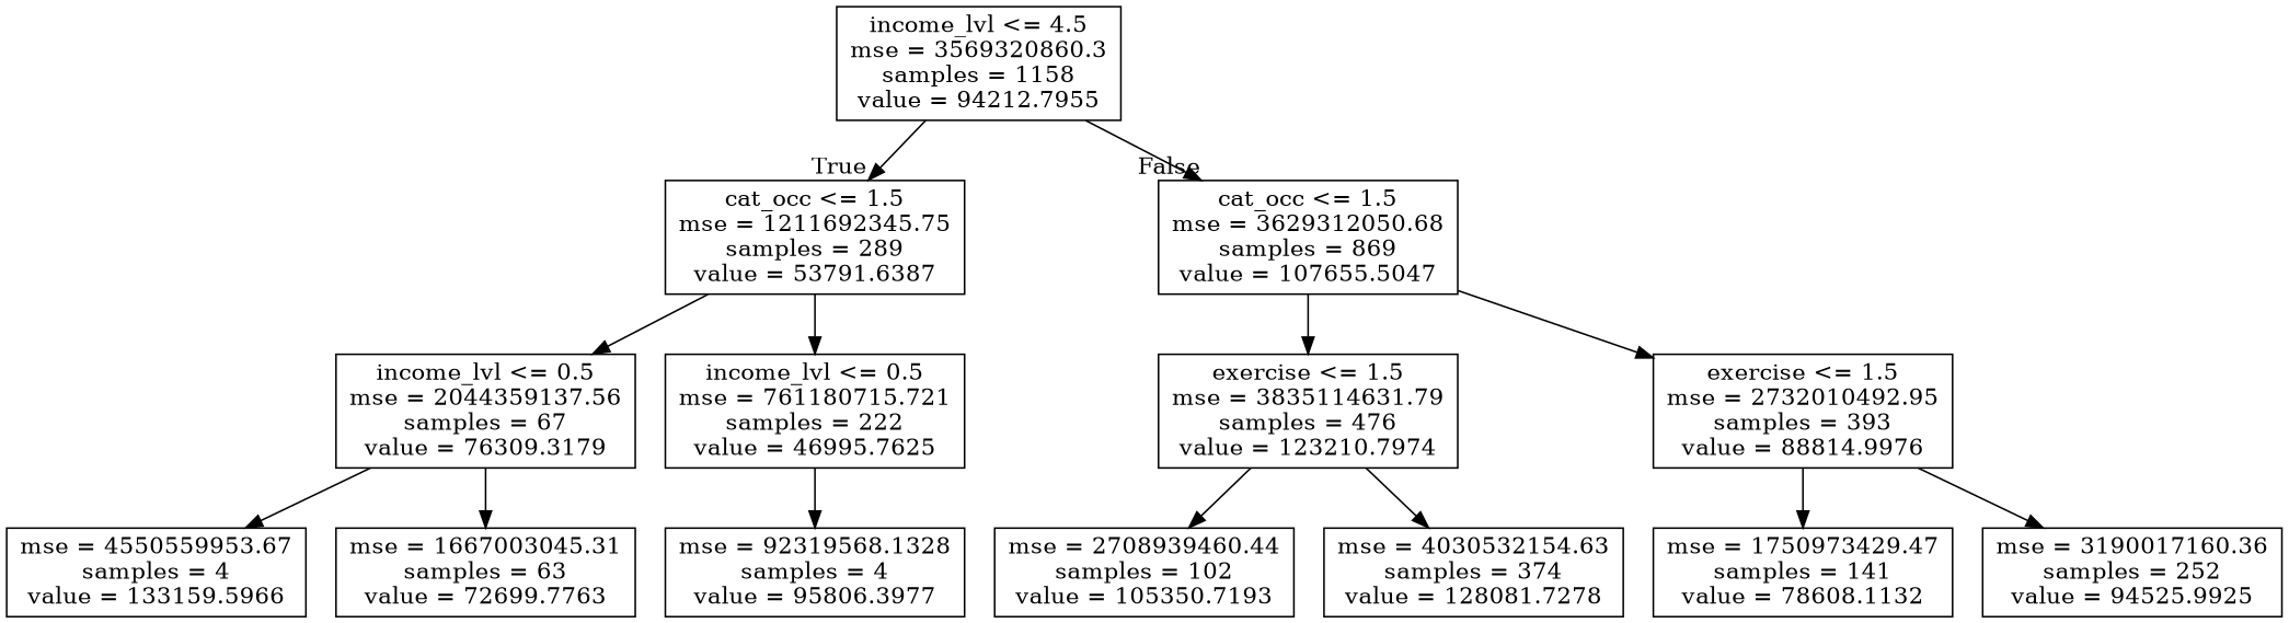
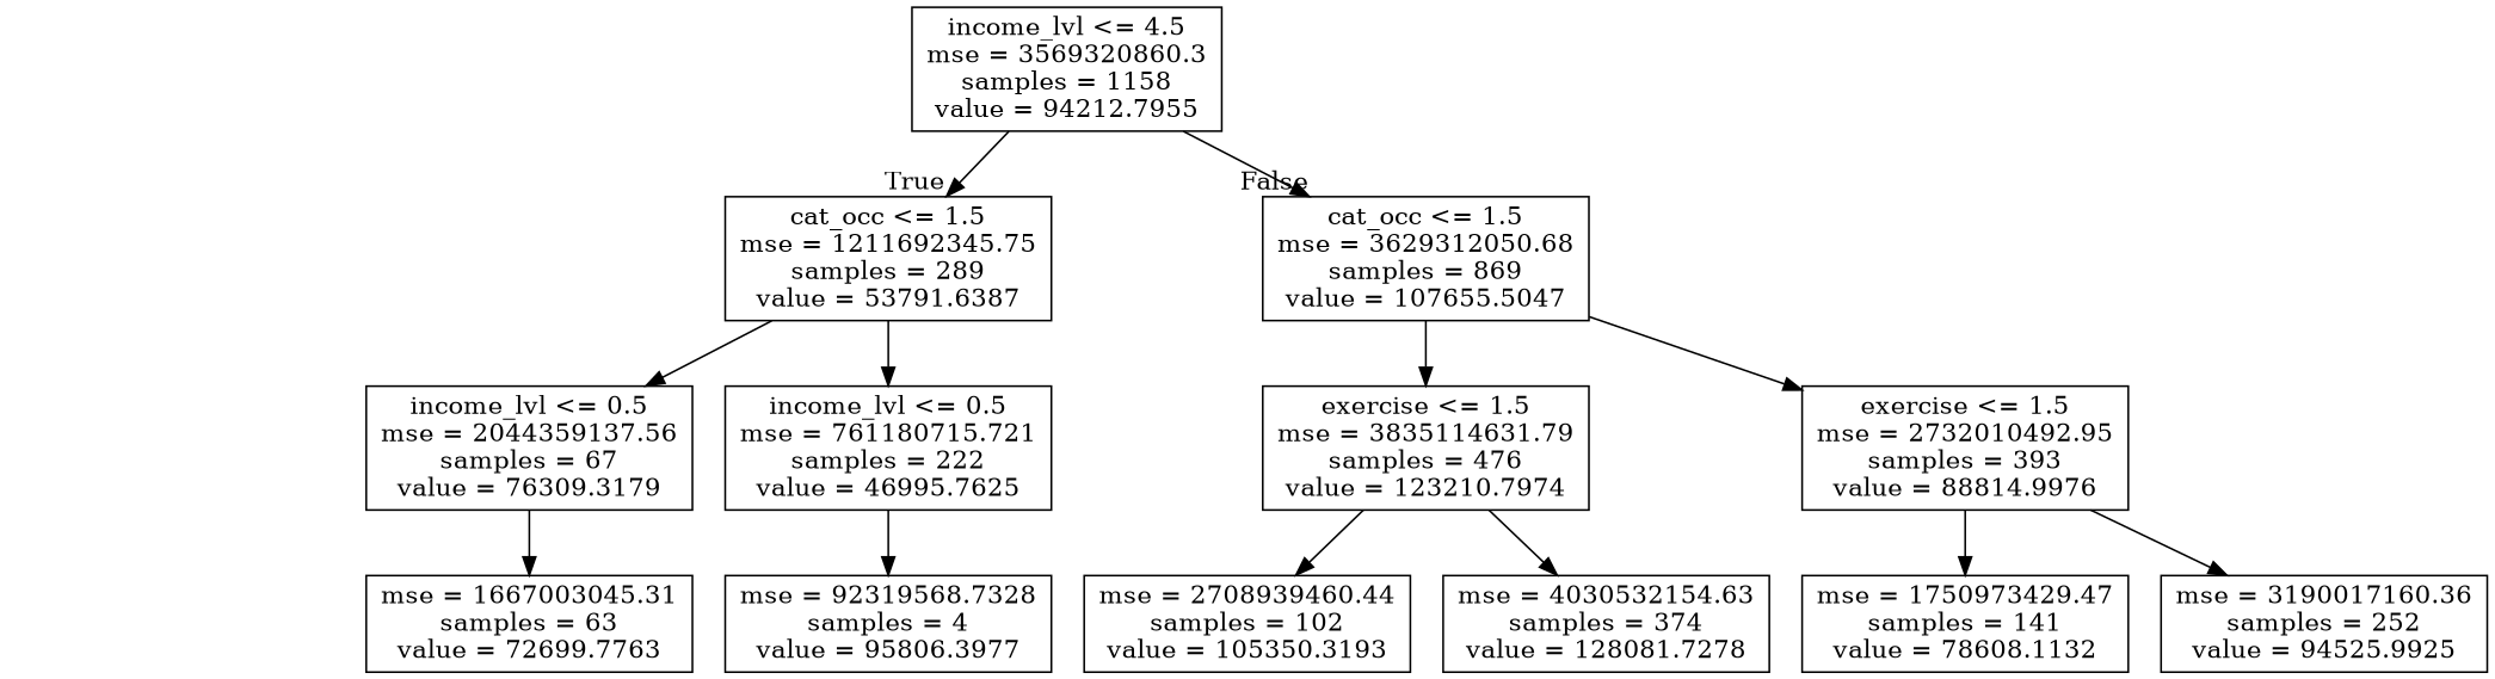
  digraph {
    node [shape=box]
    n1 [label="income_lvl <= 4.5\nmse = 3569320860.3\nsamples = 1158\nvalue = 94212.7955"]
    n2 [label="cat_occ <= 1.5\nmse = 1211692345.75\nsamples = 289\nvalue = 53791.6387"]
    n3 [label="cat_occ <= 1.5\nmse = 3629312050.68\nsamples = 869\nvalue = 107655.5047"]
    n4 [label="income_lvl <= 0.5\nmse = 2044359137.56\nsamples = 67\nvalue = 76309.3179"]
    n5 [label="income_lvl <= 0.5\nmse = 761180715.721\nsamples = 222\nvalue = 46995.7625"]
    n6 [label="exercise <= 1.5\nmse = 3835114631.79\nsamples = 476\nvalue = 123210.7974"]
    n7 [label="exercise <= 1.5\nmse = 2732010492.95\nsamples = 393\nvalue = 88814.9976"]
-   n8 [label="mse = 4550559953.67\nsamples = 4\nvalue = 133159.5966"]
    n9 [label="mse = 1667003045.31\nsamples = 63\nvalue = 72699.7763"]
-   n10 [label="mse = 92319568.1328\nsamples = 4\nvalue = 95806.3977"]
-   n11 [label="mse = 2708939460.44\nsamples = 102\nvalue = 105350.7193"]
+   n10 [label="mse = 92319568.7328\nsamples = 4\nvalue = 95806.3977"]
+   n11 [label="mse = 2708939460.44\nsamples = 102\nvalue = 105350.3193"]
    n12 [label="mse = 4030532154.63\nsamples = 374\nvalue = 128081.7278"]
    n13 [label="mse = 1750973429.47\nsamples = 141\nvalue = 78608.1132"]
    n14 [label="mse = 3190017160.36\nsamples = 252\nvalue = 94525.9925"]
    n1 -> n2 [headlabel=True labelangle=45 labeldistance=2.5]
    n1 -> n3 [headlabel=False labelangle=-45 labeldistance=2.5]
    n2 -> n4
    n2 -> n5
    n3 -> n6
    n3 -> n7
-   n4 -> n8
    n4 -> n9
    n5 -> n10
    n6 -> n11
    n6 -> n12
    n7 -> n13
    n7 -> n14
  }
